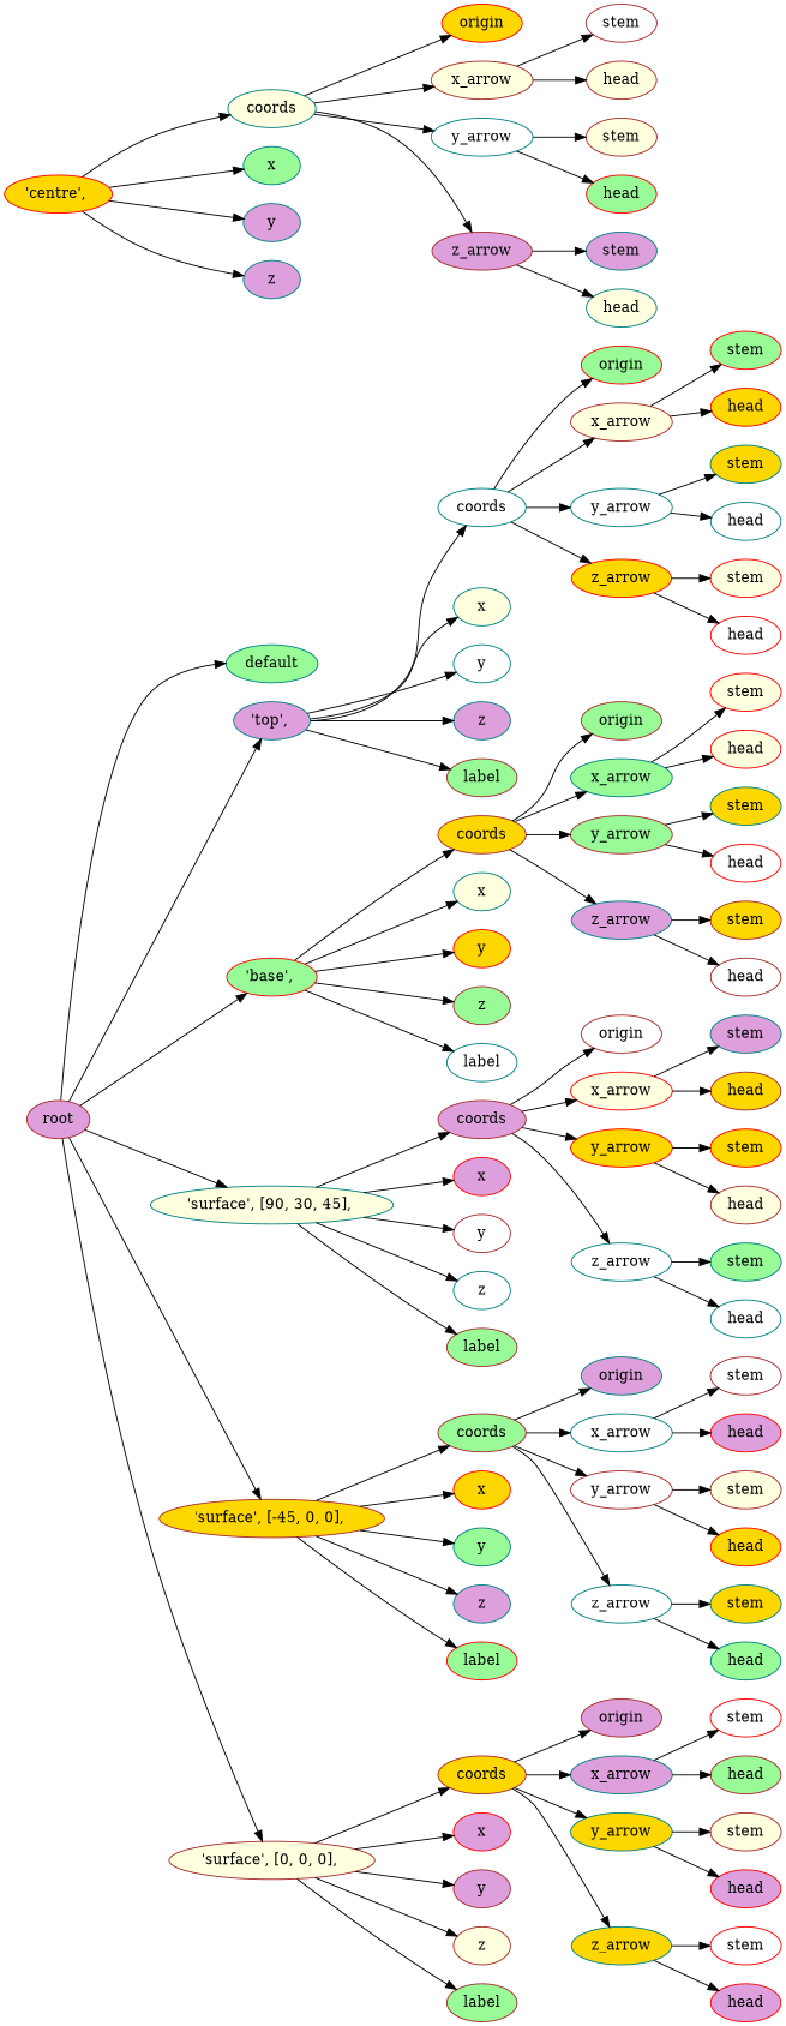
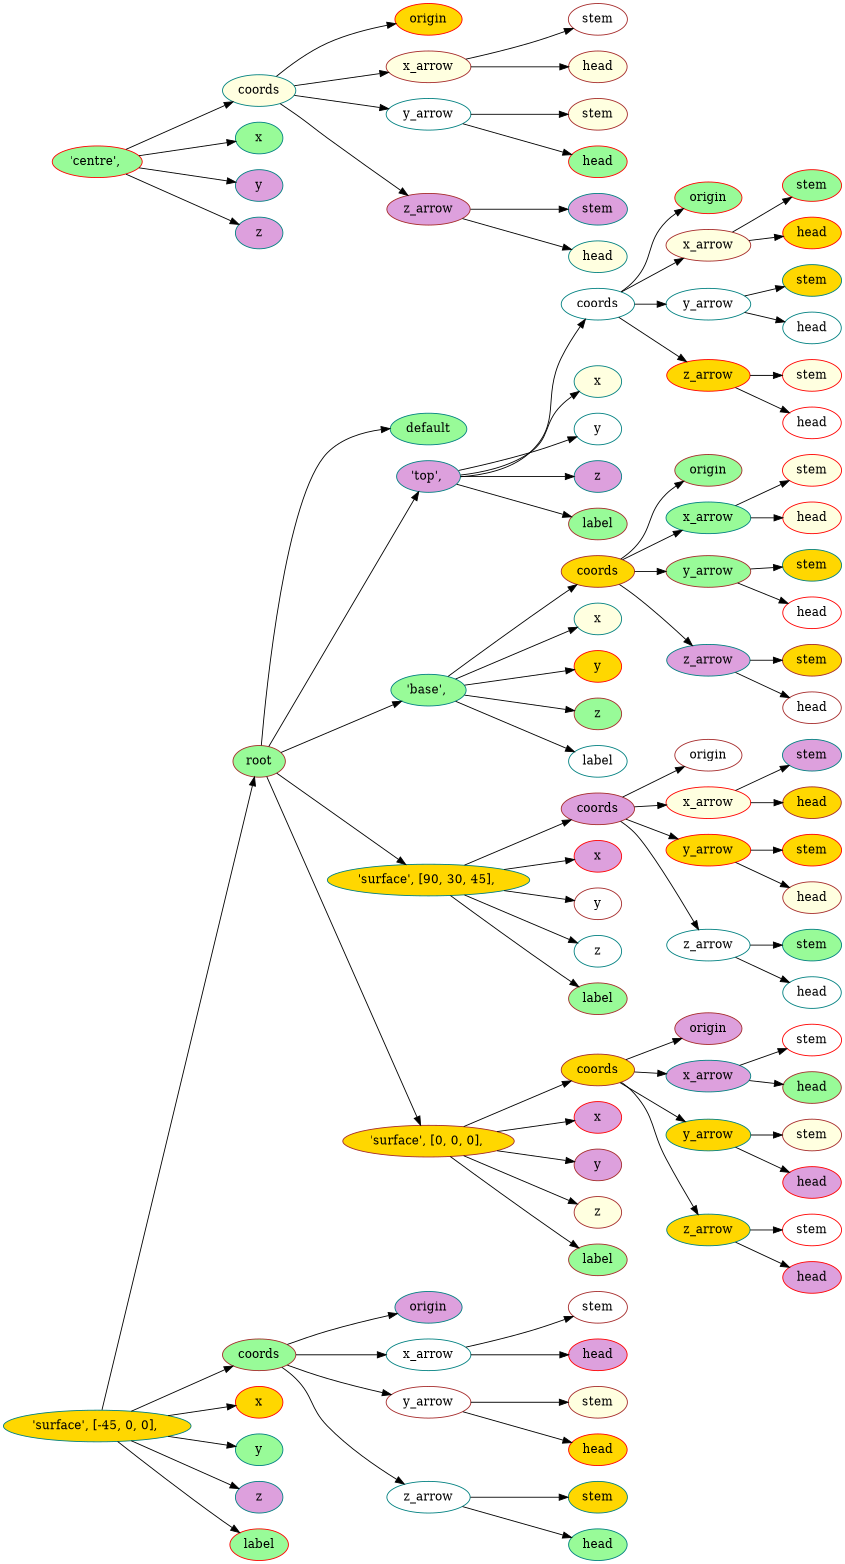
  digraph {
    rankdir=LR
    node [color=teal fillcolor=white style=filled]
-   n1 [color=brown fillcolor=plum label=root]
+   n1 [color=brown fillcolor=palegreen label=root]
    n2 [fillcolor=palegreen label=default]
    n3 [fillcolor=plum label="'top',\ "]
-   n4 [color=red fillcolor=palegreen label="'base',\ "]
-   n5 [fillcolor=lightyellow label="'surface',\ \[90,\ 30,\ 45\],\ "]
-   n6 [color=brown fillcolor=gold label="'surface',\ \[\-45,\ 0,\ 0\],\ "]
-   n7 [color=brown fillcolor=lightyellow label="'surface',\ \[0,\ 0,\ 0\],\ "]
+   n4 [fillcolor=palegreen label="'base',\ "]
+   n5 [fillcolor=gold label="'surface',\ \[90,\ 30,\ 45\],\ "]
+   n6 [fillcolor=gold label="'surface',\ \[\-45,\ 0,\ 0\],\ "]
+   n7 [color=brown fillcolor=gold label="'surface',\ \[0,\ 0,\ 0\],\ "]
    n8 [label=coords]
    n9 [fillcolor=lightyellow label=x]
    n10 [label=y]
    n11 [fillcolor=plum label=z]
    n12 [color=brown fillcolor=palegreen label=label]
    n13 [color=brown fillcolor=gold label=coords]
    n14 [fillcolor=lightyellow label=x]
    n15 [color=red fillcolor=gold label=y]
    n16 [color=brown fillcolor=palegreen label=z]
    n17 [label=label]
-   n18 [color=red fillcolor=gold label="'centre',\ "]
+   n18 [color=red fillcolor=palegreen label="'centre',\ "]
    n19 [fillcolor=lightyellow label=coords]
    n20 [fillcolor=palegreen label=x]
    n21 [fillcolor=plum label=y]
    n22 [fillcolor=plum label=z]
    n23 [color=brown fillcolor=plum label=coords]
    n24 [color=red fillcolor=plum label=x]
    n25 [color=brown label=y]
    n26 [label=z]
    n27 [color=brown fillcolor=palegreen label=label]
    n28 [color=brown fillcolor=palegreen label=coords]
    n29 [color=red fillcolor=gold label=x]
    n30 [fillcolor=palegreen label=y]
    n31 [fillcolor=plum label=z]
    n32 [color=red fillcolor=palegreen label=label]
    n33 [color=brown fillcolor=gold label=coords]
    n34 [color=red fillcolor=plum label=x]
    n35 [color=brown fillcolor=plum label=y]
    n36 [color=brown fillcolor=lightyellow label=z]
    n37 [color=brown fillcolor=palegreen label=label]
    n38 [color=red fillcolor=palegreen label=origin]
    n39 [color=brown fillcolor=lightyellow label=x_arrow]
    n40 [label=y_arrow]
    n41 [color=red fillcolor=gold label=z_arrow]
    n42 [color=red fillcolor=palegreen label=stem]
    n43 [color=red fillcolor=gold label=head]
    n44 [fillcolor=gold label=stem]
    n45 [label=head]
    n46 [color=red fillcolor=lightyellow label=stem]
    n47 [color=red label=head]
    n48 [color=brown fillcolor=palegreen label=origin]
    n49 [fillcolor=palegreen label=x_arrow]
    n50 [color=brown fillcolor=palegreen label=y_arrow]
    n51 [fillcolor=plum label=z_arrow]
    n52 [color=red fillcolor=lightyellow label=stem]
    n53 [color=red fillcolor=lightyellow label=head]
    n54 [fillcolor=gold label=stem]
    n55 [color=red label=head]
    n56 [color=brown fillcolor=gold label=stem]
    n57 [color=brown label=head]
    n58 [color=red fillcolor=gold label=origin]
    n59 [color=brown fillcolor=lightyellow label=x_arrow]
    n60 [label=y_arrow]
    n61 [color=brown fillcolor=plum label=z_arrow]
    n62 [color=brown label=stem]
    n63 [color=brown fillcolor=lightyellow label=head]
    n64 [color=brown fillcolor=lightyellow label=stem]
    n65 [color=red fillcolor=palegreen label=head]
    n66 [fillcolor=plum label=stem]
    n67 [fillcolor=lightyellow label=head]
    n68 [color=brown label=origin]
    n69 [color=red fillcolor=lightyellow label=x_arrow]
    n70 [color=red fillcolor=gold label=y_arrow]
    n71 [label=z_arrow]
    n72 [fillcolor=plum label=stem]
    n73 [color=brown fillcolor=gold label=head]
    n74 [color=red fillcolor=gold label=stem]
    n75 [color=brown fillcolor=lightyellow label=head]
    n76 [fillcolor=palegreen label=stem]
    n77 [label=head]
    n78 [fillcolor=plum label=origin]
    n79 [label=x_arrow]
    n80 [color=brown label=y_arrow]
    n81 [label=z_arrow]
    n82 [color=brown label=stem]
    n83 [color=red fillcolor=plum label=head]
    n84 [color=brown fillcolor=lightyellow label=stem]
    n85 [color=red fillcolor=gold label=head]
    n86 [fillcolor=gold label=stem]
    n87 [fillcolor=palegreen label=head]
    n88 [color=brown fillcolor=plum label=origin]
    n89 [fillcolor=plum label=x_arrow]
    n90 [fillcolor=gold label=y_arrow]
    n91 [fillcolor=gold label=z_arrow]
    n92 [color=red label=stem]
    n93 [color=brown fillcolor=palegreen label=head]
    n94 [color=brown fillcolor=lightyellow label=stem]
    n95 [color=red fillcolor=plum label=head]
    n96 [color=red label=stem]
    n97 [color=red fillcolor=plum label=head]
    n1 -> n2
    n1 -> n3
    n1 -> n4
    n1 -> n5
-   n1 -> n6
+   n6 -> n1
    n1 -> n7
    n3 -> n8
    n3 -> n9
    n3 -> n10
    n3 -> n11
    n3 -> n12
    n4 -> n13
    n4 -> n14
    n4 -> n15
    n4 -> n16
    n4 -> n17
    n5 -> n23
    n5 -> n24
    n5 -> n25
    n5 -> n26
    n5 -> n27
    n6 -> n28
    n6 -> n29
    n6 -> n30
    n6 -> n31
    n6 -> n32
    n7 -> n33
    n7 -> n34
    n7 -> n35
    n7 -> n36
    n7 -> n37
    n8 -> n38
    n8 -> n39
    n8 -> n40
    n8 -> n41
    n13 -> n48
    n13 -> n49
    n13 -> n50
    n13 -> n51
    n18 -> n19
    n18 -> n20
    n18 -> n21
    n18 -> n22
    n19 -> n58
    n19 -> n59
    n19 -> n60
    n19 -> n61
    n23 -> n68
    n23 -> n69
    n23 -> n70
    n23 -> n71
    n28 -> n78
    n28 -> n79
    n28 -> n80
    n28 -> n81
    n33 -> n88
    n33 -> n89
    n33 -> n90
    n33 -> n91
    n39 -> n42
    n39 -> n43
    n40 -> n44
    n40 -> n45
    n41 -> n46
    n41 -> n47
    n49 -> n52
    n49 -> n53
    n50 -> n54
    n50 -> n55
    n51 -> n56
    n51 -> n57
    n59 -> n62
    n59 -> n63
    n60 -> n64
    n60 -> n65
    n61 -> n66
    n61 -> n67
    n69 -> n72
    n69 -> n73
    n70 -> n74
    n70 -> n75
    n71 -> n76
    n71 -> n77
    n79 -> n82
    n79 -> n83
    n80 -> n84
    n80 -> n85
    n81 -> n86
    n81 -> n87
    n89 -> n92
    n89 -> n93
    n90 -> n94
    n90 -> n95
    n91 -> n96
    n91 -> n97
  }
